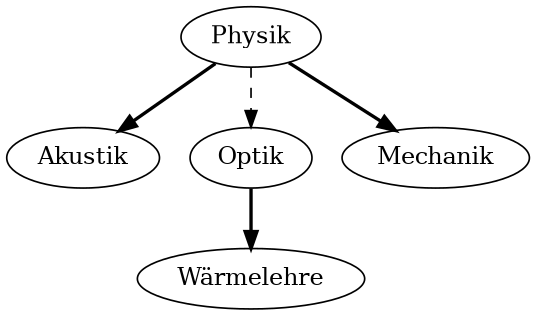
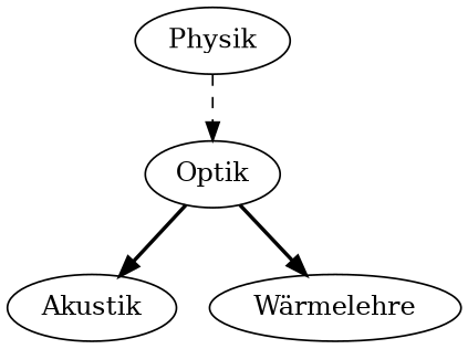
  digraph {
    edge [style=bold]
    Physik
    Akustik
    Optik
-   Mechanik
    "Wärmelehre"
-   Physik -> Akustik
+   Optik -> Akustik
    Physik -> Optik [style=dashed]
-   Physik -> Mechanik
    Optik -> "Wärmelehre"
  }
